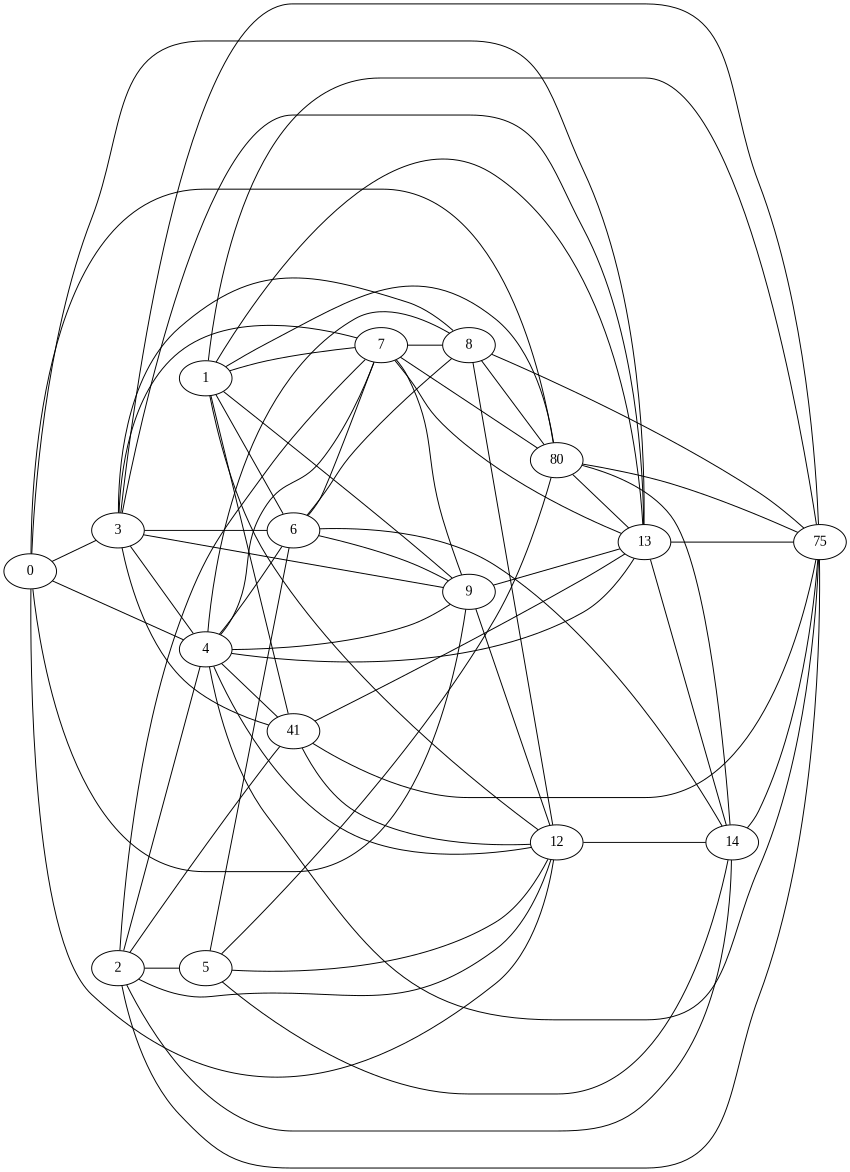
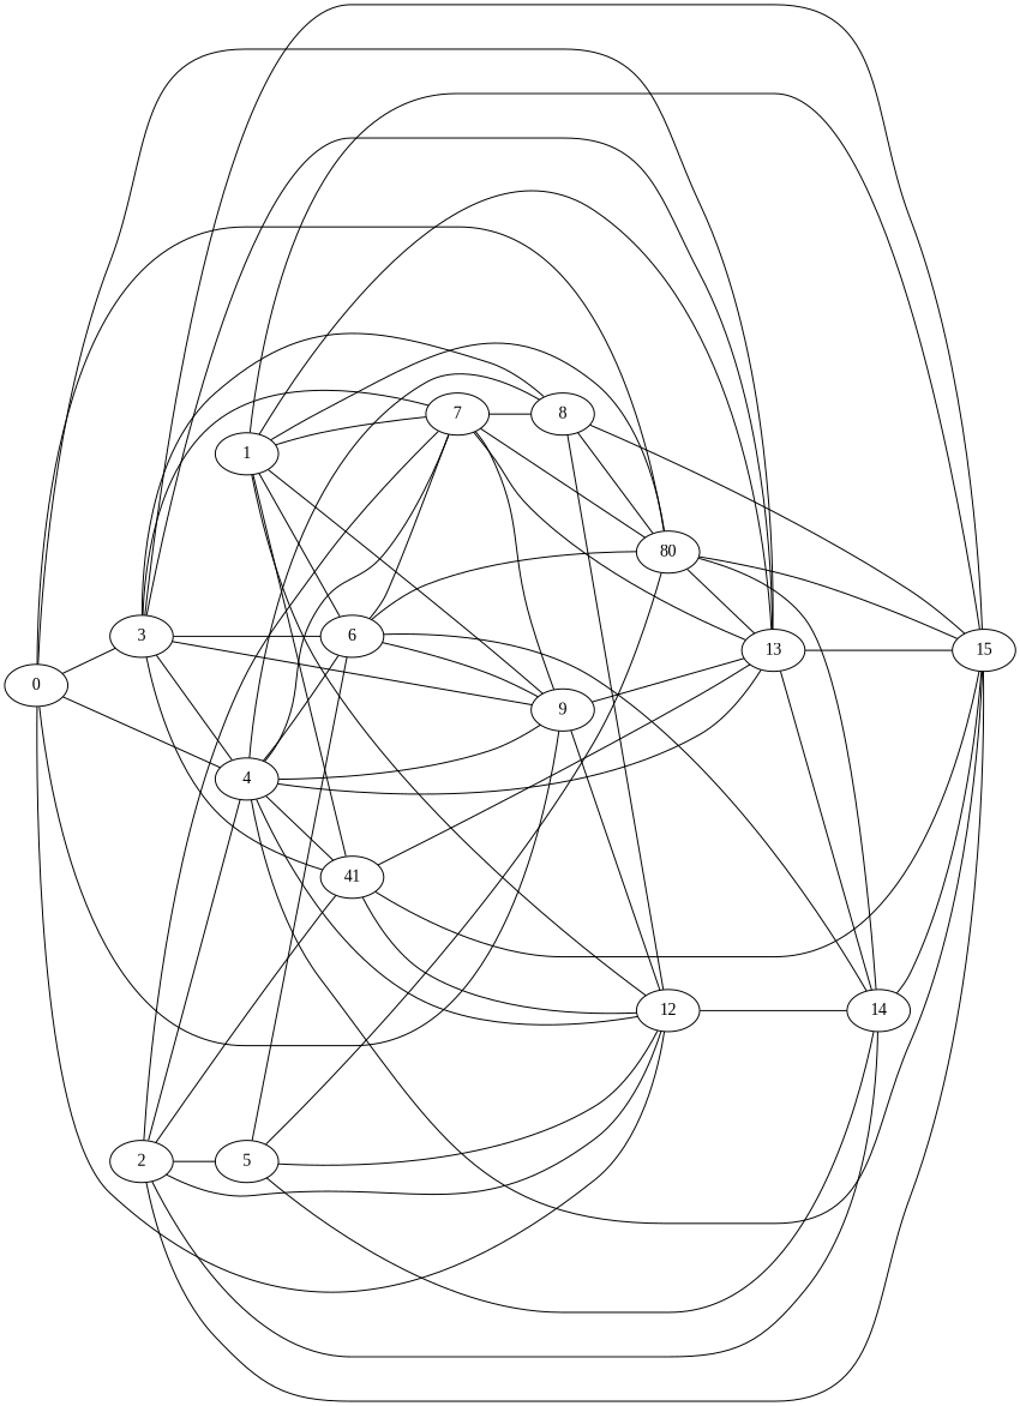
  graph {
    fontname="Liberation Serif"
    rankdir=LR
    node [fontname="Liberation Serif"]
    edge [fontname="Liberation Serif"]
    0
    3
    4
    9
    n5 [label=80]
    12
    13
    7
    6
    n10 [label=41]
-   15 [label=75]
+   15
    8
    14
    1
    2
    5
    0 -- 3
    0 -- 4
    0 -- 9
    0 -- n5
    0 -- 12
    0 -- 13
    3 -- 4
    3 -- 9
    3 -- 13
    3 -- 7
    3 -- 6
    3 -- n10
    3 -- 15
    3 -- 8
    4 -- 9
    4 -- 12
    4 -- 13
    4 -- 7
    4 -- 6
    4 -- n10
    4 -- 15
    4 -- 8
    9 -- 12
    9 -- 13
    n5 -- 13
    n5 -- 15
    n5 -- 14
    12 -- 14
    13 -- 15
    13 -- 14
    7 -- 9
    7 -- n5
    7 -- 13
    7 -- 8
    6 -- 9
-   6 -- 8
+   6 -- n5
    6 -- 7
    6 -- 14
    n10 -- 12
    n10 -- 13
    n10 -- 15
    8 -- n5
    8 -- 12
    8 -- 15
    14 -- 15
    1 -- 9
    1 -- n5
    1 -- 12
    1 -- 13
    1 -- 7
    1 -- 6
    1 -- n10
    1 -- 15
    2 -- 4
    2 -- 12
    2 -- 7
    2 -- n10
    2 -- 15
    2 -- 14
    2 -- 5
    5 -- n5
    5 -- 12
    5 -- 6
    5 -- 14
  }
